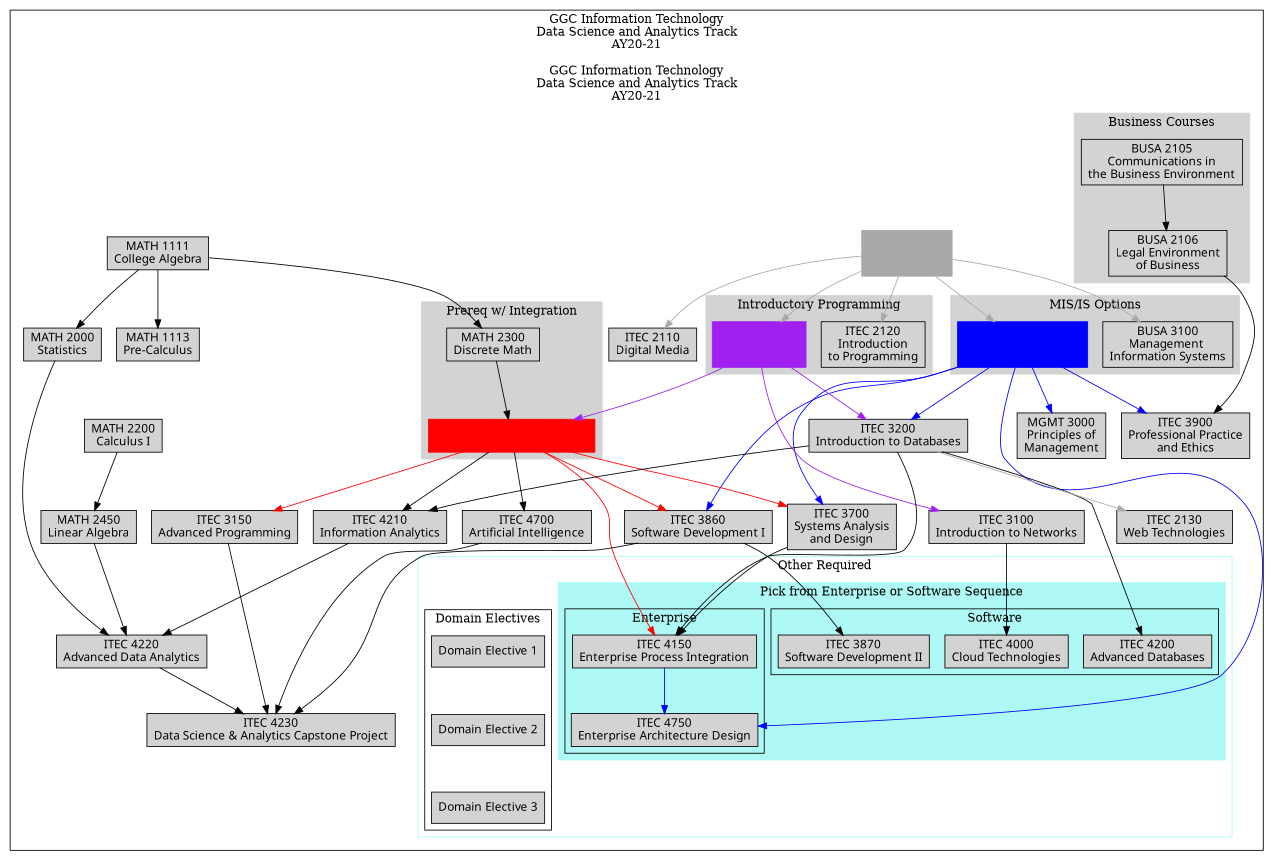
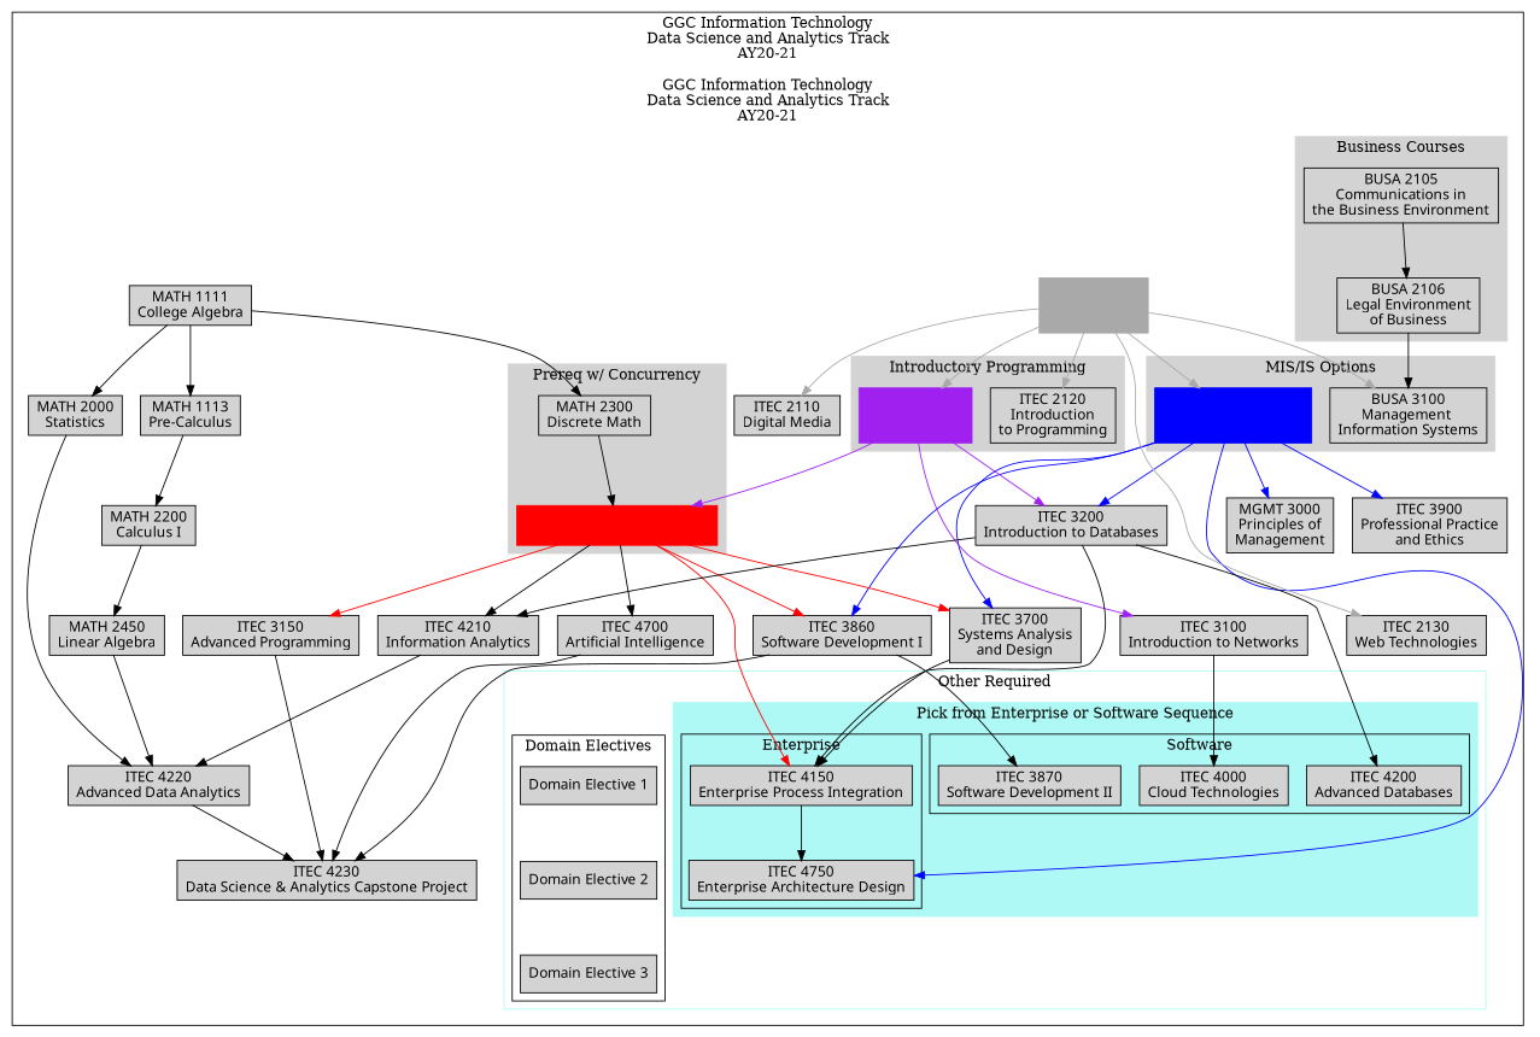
  digraph {
    compound=true
    ranksep=0.75
    splines=true
    node [fontname="Sans serif" fontsize=14 shape=record style=filled]
    n1 [color=blue fontcolor=blue label="ITEC 2201\nIntroduction to\nInformation Systems"]
    n2 [label="BUSA 3100\nManagement \nInformation Systems"]
    n3 [label="ITEC 2120\nIntroduction\nto Programming"]
    n4 [color=purple fontcolor=purple label="ITEC 2140\nProgramming \nFundamentals"]
    n5 [color=red fontcolor=red label="ITEC 2150\nIntermediate Programming"]
    n6 [label="MATH 2300\nDiscrete Math"]
    n7 [label="BUSA 2105\nCommunications in\nthe Business Environment"]
    n8 [label="BUSA 2106\nLegal Environment\nof Business"]
    n9 [label="ITEC 4150\nEnterprise Process Integration"]
    n10 [label="ITEC 4750\nEnterprise Architecture Design"]
    n11 [label="ITEC 3870\nSoftware Development II"]
    n12 [label="ITEC 4000\nCloud Technologies"]
    n13 [label="ITEC 4200\nAdvanced Databases"]
    n14 [label="Domain Elective 1"]
    n15 [label="Domain Elective 2"]
    n16 [label="Domain Elective 3"]
    n17 [color=darkgray fontcolor=darkgray label="ITEC 1001\nIntroduction \nto Computing"]
    n18 [label="ITEC 2110\nDigital Media"]
    n19 [label="ITEC 2130\nWeb Technologies"]
    n20 [label="ITEC 3100\nIntroduction to Networks"]
    n21 [label="ITEC 3200\nIntroduction to Databases"]
    n22 [label="ITEC 3150\nAdvanced Programming"]
    n23 [label="ITEC 3700\nSystems Analysis\nand Design"]
    n24 [label="ITEC 3860\nSoftware Development I"]
    n25 [label="ITEC 4210\nInformation Analytics"]
    n26 [label="ITEC 4700\nArtificial Intelligence"]
    n27 [label="ITEC 3900\nProfessional Practice\nand Ethics"]
    n28 [label="MGMT 3000\nPrinciples of\nManagement"]
    n29 [label="MATH 1111\nCollege Algebra"]
    n30 [label="MATH 1113\nPre-Calculus"]
    n31 [label="MATH 2000\nStatistics"]
    n32 [label="MATH 2200\nCalculus I"]
    n33 [label="ITEC 4220\nAdvanced Data Analytics"]
    n34 [label="MATH 2450\nLinear Algebra"]
    n35 [label="ITEC 4230\nData Science & Analytics Capstone Project"]
    subgraph cluster_1 {
      label="GGC Information Technology\nData Science and Analytics Track\nAY20-21"
      subgraph cluster_2 {
        color="#FFFFFF"
        label="GGC Information Technology\nData Science and Analytics Track\nAY20-21"
        style=filled
        n17
        n18
        n19
        n20
        n21
        n22
        n23
        n24
        n25
        n26
        n27
        n28
        n29
        n30
        n31
        n32
        n33
        n34
        n35
        subgraph cluster_3 {
          color=lightgrey
          label="MIS/IS Options"
          style=filled
          n1
          n2
        }
        subgraph cluster_4 {
          color=lightgrey
          label="Introductory Programming"
          style=filled
          n3
          n4
        }
        subgraph cluster_5 {
          color=lightgrey
-         label="Prereq w/ Integration"
+         label="Prereq w/ Concurrency"
          style=filled
          n5
          n6
        }
        subgraph cluster_6 {
          color=lightgrey
          label="Business Courses"
          style=filled
          n7
          n8
        }
        subgraph cluster_7 {
          color="#AEF9F5"
          label="Other Required"
          style=solid
          subgraph cluster_8 {
            color="#AEF9F5"
            label="Pick from Enterprise or Software Sequence"
            style=filled
            subgraph cluster_9 {
              color=black
              label=Enterprise
              style=solid
              n9
              n10
            }
            subgraph cluster_10 {
              color=black
              label=Software
              style=solid
              n11
              n12
              n13
            }
          }
          subgraph cluster_11 {
            color=black
            label="Domain Electives"
            style=solid
            n14
            n15
            n16
          }
        }
      }
    }
    n1 -> n10 [color=blue]
    n1 -> n21 [color=blue]
    n1 -> n23 [color=blue]
    n1 -> n24 [color=blue]
    n1 -> n27 [color=blue]
    n1 -> n28 [color=blue]
    n4 -> n5 [color=purple]
    n4 -> n20 [color=purple]
    n4 -> n21 [color=purple]
    n5 -> n9 [color=red]
    n5 -> n22 [color=red lltail=clusterdiscrete]
    n5 -> n23 [color=red lltail=clusterdiscrete]
    n5 -> n24 [color=red]
    n5 -> n25
    n5 -> n26
    n6 -> n5
    n7 -> n8
-   n8 -> n27
-   n9 -> n10 [color=blue]
+   n8 -> n2
+   n9 -> n10
    n14 -> n15 [style=invis]
    n15 -> n16 [style=invis]
    n17 -> n1 [color=darkgray]
    n17 -> n2 [color=darkgray]
    n17 -> n3 [color=darkgray]
    n17 -> n4 [color=darkgray]
    n17 -> n18 [color=darkgray]
-   n21 -> n19 [color=darkgray]
+   n17 -> n19 [color=darkgray]
    n20 -> n12
    n21 -> n9
    n21 -> n13
    n21 -> n25
    n22 -> n35
    n23 -> n9
    n24 -> n11
    n24 -> n35
    n25 -> n33
    n26 -> n35
    n29 -> n6
    n29 -> n30
    n29 -> n31
+   n30 -> n32
    n31 -> n33
    n32 -> n34
    n33 -> n35
    n34 -> n33
  }
